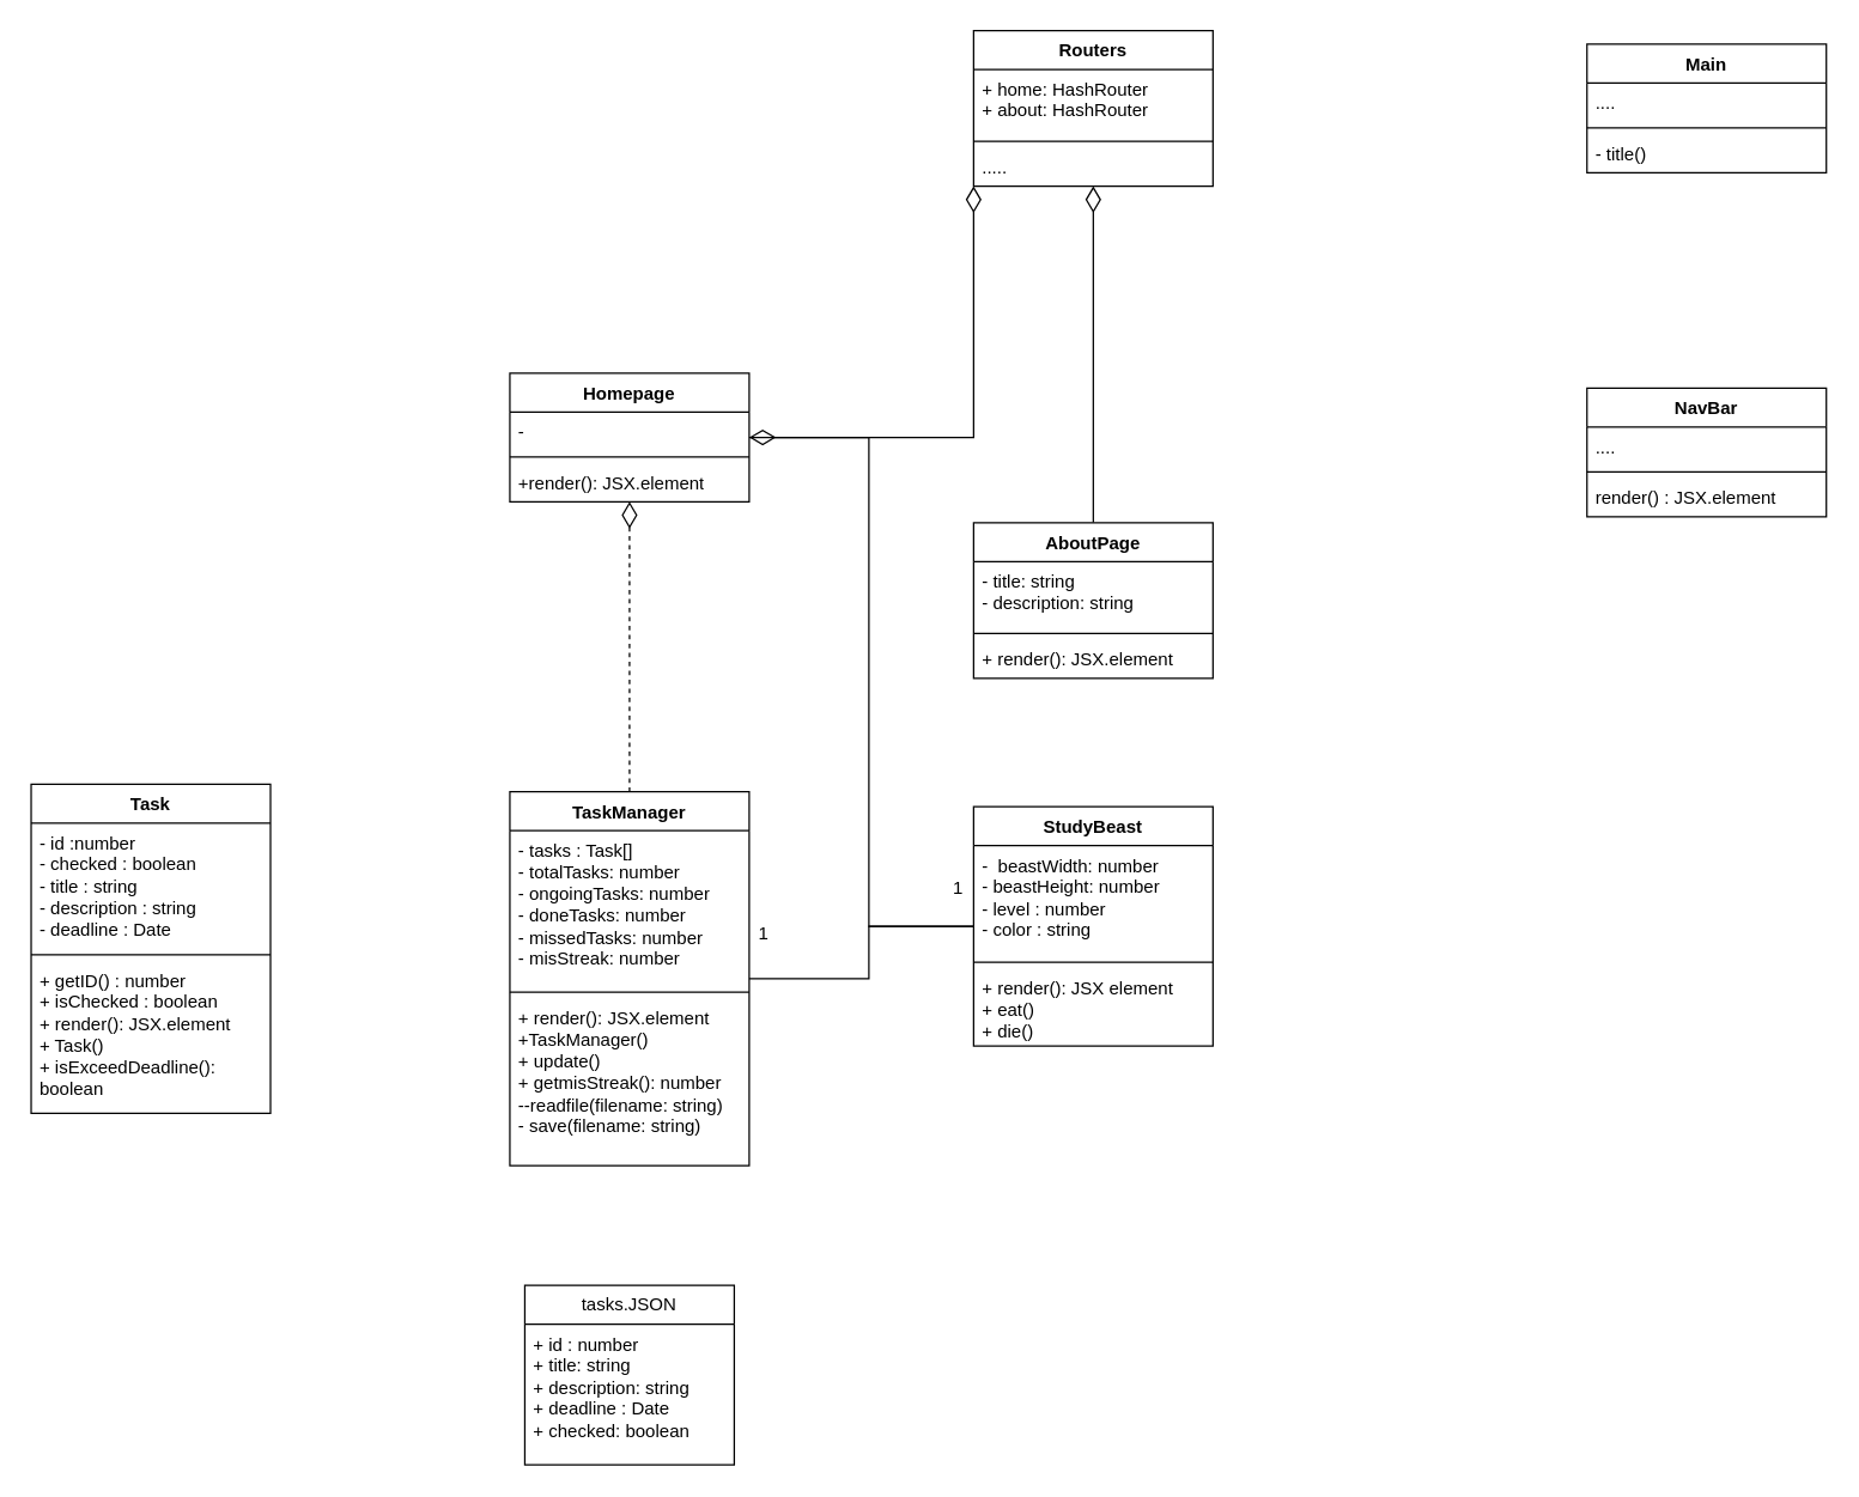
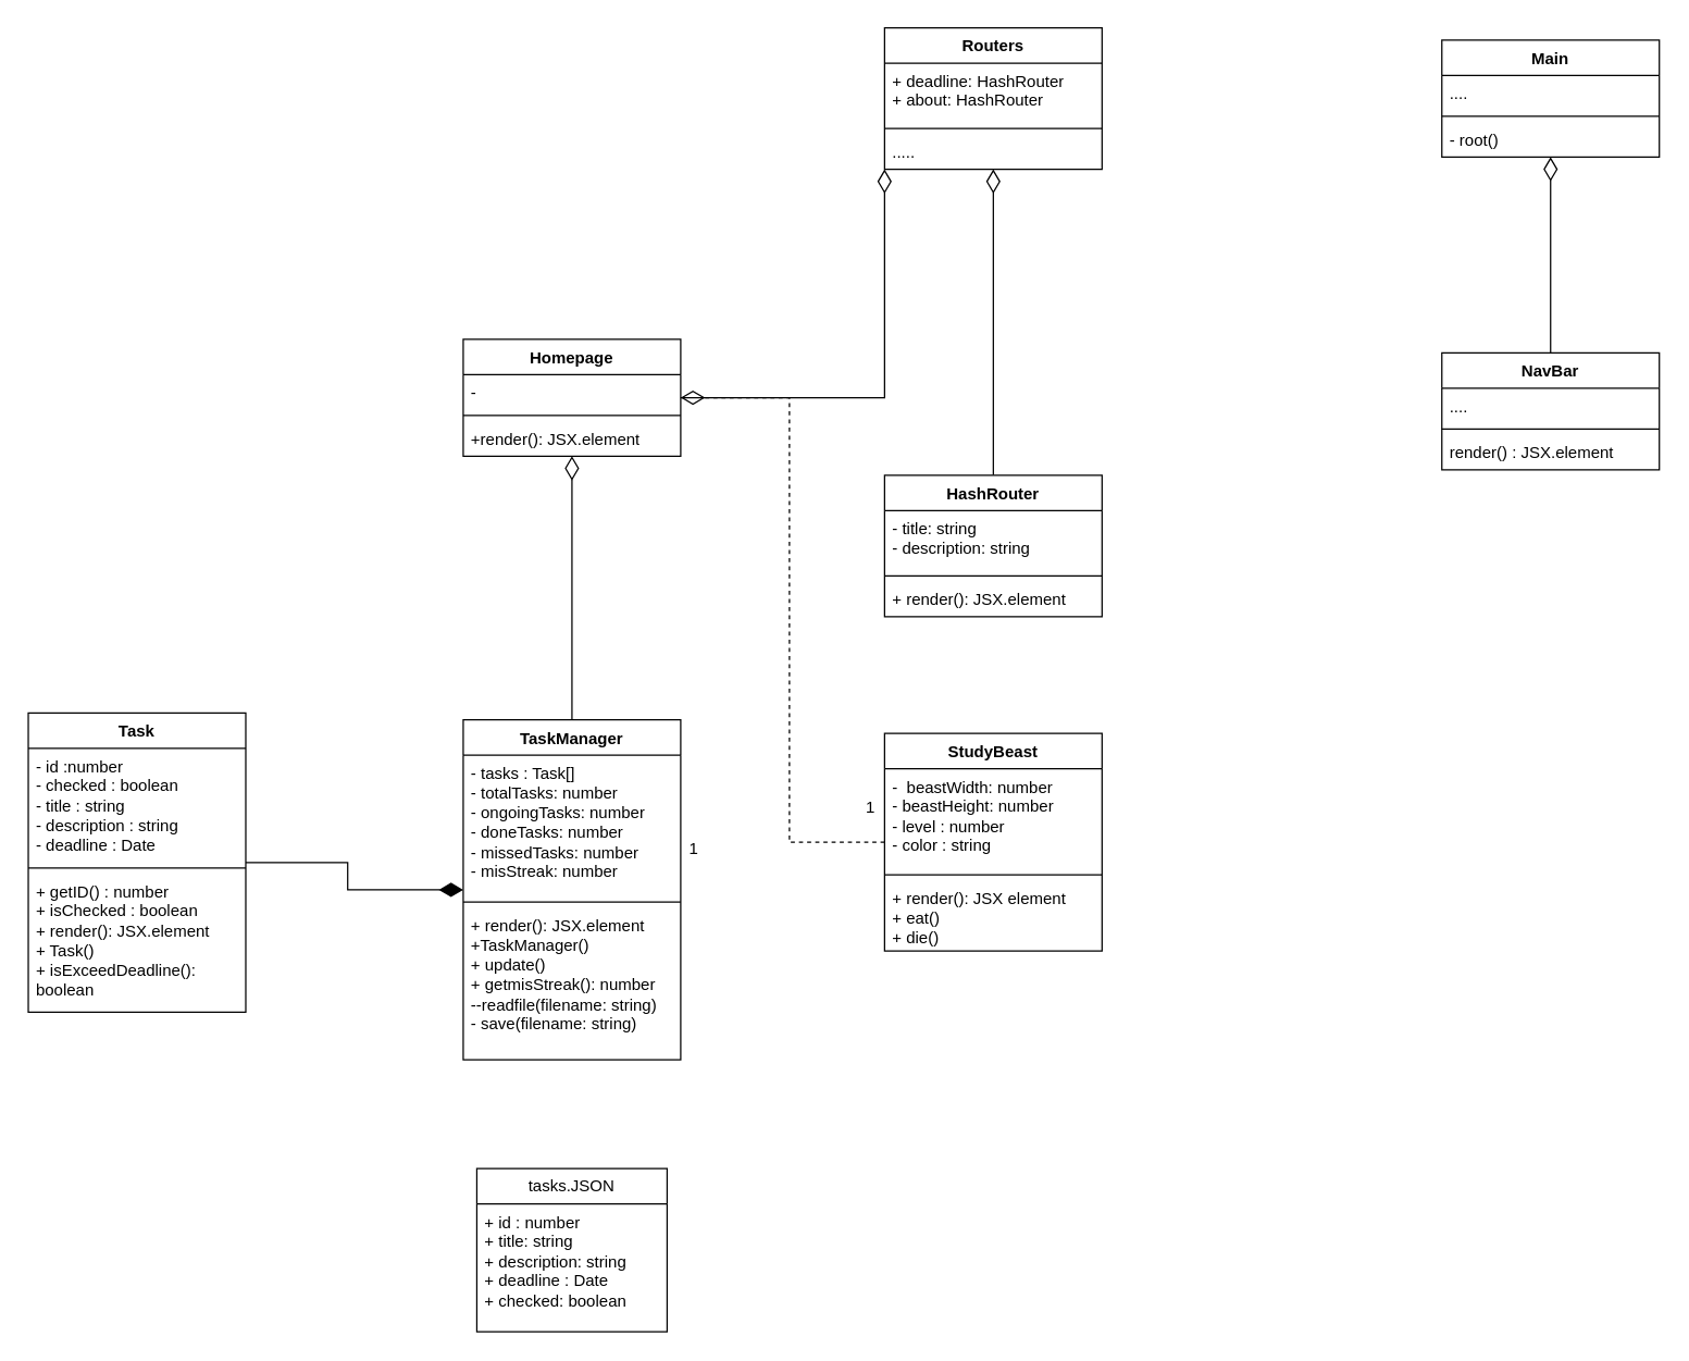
  <mxCell id="0" />
  <mxCell id="1" parent="0" />
+ <mxCell id="2" style="edgeStyle=orthogonalEdgeStyle;rounded=0;orthogonalLoop=1;jettySize=auto;html=1;entryX=0;entryY=0.5;entryDx=0;entryDy=0;endArrow=diamondThin;endFill=1;endSize=15;" parent="1" source="3" target="8" edge="1"><mxGeometry relative="1" as="geometry" /></mxCell>
  <mxCell id="3" value="Task" style="swimlane;fontStyle=1;align=center;verticalAlign=top;childLayout=stackLayout;horizontal=1;startSize=26;horizontalStack=0;resizeParent=1;resizeParentMax=0;resizeLast=0;collapsible=1;marginBottom=0;whiteSpace=wrap;html=1;" parent="1" vertex="1"><mxGeometry x="20" y="524" width="160" height="220" as="geometry" /></mxCell>
  <mxCell id="4" value="- id :number&lt;div&gt;- checked : boolean&lt;/div&gt;&lt;div&gt;- title : string&lt;/div&gt;&lt;div&gt;- description : string&lt;/div&gt;&lt;div&gt;- deadline : Date&lt;/div&gt;" style="text;strokeColor=none;fillColor=none;align=left;verticalAlign=top;spacingLeft=4;spacingRight=4;overflow=hidden;rotatable=0;points=[[0,0.5],[1,0.5]];portConstraint=eastwest;whiteSpace=wrap;html=1;" parent="3" vertex="1"><mxGeometry y="26" width="160" height="84" as="geometry" /></mxCell>
  <mxCell id="5" value="" style="line;strokeWidth=1;fillColor=none;align=left;verticalAlign=middle;spacingTop=-1;spacingLeft=3;spacingRight=3;rotatable=0;labelPosition=right;points=[];portConstraint=eastwest;strokeColor=inherit;" parent="3" vertex="1"><mxGeometry y="110" width="160" height="8" as="geometry" /></mxCell>
  <mxCell id="6" value="+ getID() : number&lt;div&gt;+ isChecked : boolean&amp;nbsp;&lt;/div&gt;&lt;div&gt;+ render():&amp;nbsp;&lt;span style=&quot;background-color: transparent; color: light-dark(rgb(0, 0, 0), rgb(255, 255, 255));&quot;&gt;JSX.element&lt;/span&gt;&lt;/div&gt;&lt;div&gt;+ Task()&amp;nbsp;&lt;/div&gt;&lt;div&gt;+ isExceedDeadline(): boolean&lt;/div&gt;" style="text;strokeColor=none;fillColor=none;align=left;verticalAlign=top;spacingLeft=4;spacingRight=4;overflow=hidden;rotatable=0;points=[[0,0.5],[1,0.5]];portConstraint=eastwest;whiteSpace=wrap;html=1;" parent="3" vertex="1"><mxGeometry y="118" width="160" height="102" as="geometry" /></mxCell>
- <mxCell id="7" style="edgeStyle=orthogonalEdgeStyle;rounded=0;orthogonalLoop=1;jettySize=auto;html=1;entryX=0.5;entryY=1;entryDx=0;entryDy=0;endArrow=diamondThin;endFill=0;endSize=15;dashed=1;" parent="1" source="8" target="13" edge="1"><mxGeometry relative="1" as="geometry" /></mxCell>
+ <mxCell id="7" style="edgeStyle=orthogonalEdgeStyle;rounded=0;orthogonalLoop=1;jettySize=auto;html=1;entryX=0.5;entryY=1;entryDx=0;entryDy=0;endArrow=diamondThin;endFill=0;endSize=15;" parent="1" source="8" target="13" edge="1"><mxGeometry relative="1" as="geometry" /></mxCell>
  <mxCell id="8" value="TaskManager" style="swimlane;fontStyle=1;align=center;verticalAlign=top;childLayout=stackLayout;horizontal=1;startSize=26;horizontalStack=0;resizeParent=1;resizeParentMax=0;resizeLast=0;collapsible=1;marginBottom=0;whiteSpace=wrap;html=1;" parent="1" vertex="1"><mxGeometry x="340" y="529" width="160" height="250" as="geometry" /></mxCell>
  <mxCell id="9" value="- tasks : Task[]&lt;div&gt;- totalTasks: number&lt;/div&gt;&lt;div&gt;- ongoingTasks: number&lt;/div&gt;&lt;div&gt;- doneTasks: number&lt;/div&gt;&lt;div&gt;- missedTasks: number&lt;/div&gt;&lt;div&gt;- misStreak: number&lt;/div&gt;" style="text;strokeColor=none;fillColor=none;align=left;verticalAlign=top;spacingLeft=4;spacingRight=4;overflow=hidden;rotatable=0;points=[[0,0.5],[1,0.5]];portConstraint=eastwest;whiteSpace=wrap;html=1;" parent="8" vertex="1"><mxGeometry y="26" width="160" height="104" as="geometry" /></mxCell>
  <mxCell id="10" value="" style="line;strokeWidth=1;fillColor=none;align=left;verticalAlign=middle;spacingTop=-1;spacingLeft=3;spacingRight=3;rotatable=0;labelPosition=right;points=[];portConstraint=eastwest;strokeColor=inherit;" parent="8" vertex="1"><mxGeometry y="130" width="160" height="8" as="geometry" /></mxCell>
  <mxCell id="11" value="+ render(): JSX.element&lt;div&gt;+TaskManager()&lt;/div&gt;&lt;div&gt;+ update()&amp;nbsp;&lt;/div&gt;&lt;div&gt;+ getmisStreak(): number&lt;/div&gt;&lt;div&gt;--readfile(filename: string)&lt;/div&gt;&lt;div&gt;- save(filename: string)&lt;/div&gt;" style="text;strokeColor=none;fillColor=none;align=left;verticalAlign=top;spacingLeft=4;spacingRight=4;overflow=hidden;rotatable=0;points=[[0,0.5],[1,0.5]];portConstraint=eastwest;whiteSpace=wrap;html=1;" parent="8" vertex="1"><mxGeometry y="138" width="160" height="112" as="geometry" /></mxCell>
  <mxCell id="12" style="edgeStyle=orthogonalEdgeStyle;rounded=0;orthogonalLoop=1;jettySize=auto;html=1;entryX=0;entryY=1;entryDx=0;entryDy=0;endArrow=diamondThin;endFill=0;endSize=15;" parent="1" source="13" target="17" edge="1"><mxGeometry relative="1" as="geometry" /></mxCell>
  <mxCell id="13" value="Homepage" style="swimlane;fontStyle=1;align=center;verticalAlign=top;childLayout=stackLayout;horizontal=1;startSize=26;horizontalStack=0;resizeParent=1;resizeParentMax=0;resizeLast=0;collapsible=1;marginBottom=0;whiteSpace=wrap;html=1;" parent="1" vertex="1"><mxGeometry x="340" y="249" width="160" height="86" as="geometry" /></mxCell>
  <mxCell id="14" value="-" style="text;strokeColor=none;fillColor=none;align=left;verticalAlign=top;spacingLeft=4;spacingRight=4;overflow=hidden;rotatable=0;points=[[0,0.5],[1,0.5]];portConstraint=eastwest;whiteSpace=wrap;html=1;" parent="13" vertex="1"><mxGeometry y="26" width="160" height="26" as="geometry" /></mxCell>
  <mxCell id="15" value="" style="line;strokeWidth=1;fillColor=none;align=left;verticalAlign=middle;spacingTop=-1;spacingLeft=3;spacingRight=3;rotatable=0;labelPosition=right;points=[];portConstraint=eastwest;strokeColor=inherit;" parent="13" vertex="1"><mxGeometry y="52" width="160" height="8" as="geometry" /></mxCell>
  <mxCell id="16" value="+render(): JSX.element" style="text;strokeColor=none;fillColor=none;align=left;verticalAlign=top;spacingLeft=4;spacingRight=4;overflow=hidden;rotatable=0;points=[[0,0.5],[1,0.5]];portConstraint=eastwest;whiteSpace=wrap;html=1;" parent="13" vertex="1"><mxGeometry y="60" width="160" height="26" as="geometry" /></mxCell>
  <mxCell id="17" value="Routers" style="swimlane;fontStyle=1;align=center;verticalAlign=top;childLayout=stackLayout;horizontal=1;startSize=26;horizontalStack=0;resizeParent=1;resizeParentMax=0;resizeLast=0;collapsible=1;marginBottom=0;whiteSpace=wrap;html=1;" parent="1" vertex="1"><mxGeometry x="650" y="20" width="160" height="104" as="geometry" /></mxCell>
- <mxCell id="18" value="+ home: HashRouter&lt;div&gt;+ about:&amp;nbsp;&lt;span style=&quot;background-color: transparent; color: light-dark(rgb(0, 0, 0), rgb(255, 255, 255));&quot;&gt;HashRouter&lt;/span&gt;&lt;/div&gt;" style="text;strokeColor=none;fillColor=none;align=left;verticalAlign=top;spacingLeft=4;spacingRight=4;overflow=hidden;rotatable=0;points=[[0,0.5],[1,0.5]];portConstraint=eastwest;whiteSpace=wrap;html=1;" parent="17" vertex="1"><mxGeometry y="26" width="160" height="44" as="geometry" /></mxCell>
+ <mxCell id="18" value="+ deadline: HashRouter&lt;div&gt;+ about:&amp;nbsp;&lt;span style=&quot;background-color: transparent; color: light-dark(rgb(0, 0, 0), rgb(255, 255, 255));&quot;&gt;HashRouter&lt;/span&gt;&lt;/div&gt;" style="text;strokeColor=none;fillColor=none;align=left;verticalAlign=top;spacingLeft=4;spacingRight=4;overflow=hidden;rotatable=0;points=[[0,0.5],[1,0.5]];portConstraint=eastwest;whiteSpace=wrap;html=1;" parent="17" vertex="1"><mxGeometry y="26" width="160" height="44" as="geometry" /></mxCell>
  <mxCell id="19" value="" style="line;strokeWidth=1;fillColor=none;align=left;verticalAlign=middle;spacingTop=-1;spacingLeft=3;spacingRight=3;rotatable=0;labelPosition=right;points=[];portConstraint=eastwest;strokeColor=inherit;" parent="17" vertex="1"><mxGeometry y="70" width="160" height="8" as="geometry" /></mxCell>
  <mxCell id="20" value="....." style="text;strokeColor=none;fillColor=none;align=left;verticalAlign=top;spacingLeft=4;spacingRight=4;overflow=hidden;rotatable=0;points=[[0,0.5],[1,0.5]];portConstraint=eastwest;whiteSpace=wrap;html=1;" parent="17" vertex="1"><mxGeometry y="78" width="160" height="26" as="geometry" /></mxCell>
- <mxCell id="21" style="edgeStyle=orthogonalEdgeStyle;rounded=0;orthogonalLoop=1;jettySize=auto;html=1;entryX=1;entryY=0.5;entryDx=0;entryDy=0;endArrow=diamondThin;endFill=0;endSize=15;" parent="1" source="23" target="13" edge="1"><mxGeometry relative="1" as="geometry" /></mxCell>
- <mxCell id="22" style="edgeStyle=orthogonalEdgeStyle;rounded=0;orthogonalLoop=1;jettySize=auto;html=1;entryX=1;entryY=0.5;entryDx=0;entryDy=0;endArrow=none;endFill=0;" parent="1" source="23" target="8" edge="1"><mxGeometry relative="1" as="geometry"><Array as="points"><mxPoint x="580" y="619" /><mxPoint x="580" y="654" /></Array></mxGeometry></mxCell>
+ <mxCell id="21" style="edgeStyle=orthogonalEdgeStyle;rounded=0;orthogonalLoop=1;jettySize=auto;html=1;entryX=1;entryY=0.5;entryDx=0;entryDy=0;endArrow=diamondThin;endFill=0;endSize=15;dashed=1;" parent="1" source="23" target="13" edge="1"><mxGeometry relative="1" as="geometry" /></mxCell>
  <mxCell id="23" value="StudyBeast" style="swimlane;fontStyle=1;align=center;verticalAlign=top;childLayout=stackLayout;horizontal=1;startSize=26;horizontalStack=0;resizeParent=1;resizeParentMax=0;resizeLast=0;collapsible=1;marginBottom=0;whiteSpace=wrap;html=1;" parent="1" vertex="1"><mxGeometry x="650" y="539" width="160" height="160" as="geometry" /></mxCell>
  <mxCell id="24" value="-&amp;nbsp; beastWidth: number&lt;div&gt;- beastHeight: number&lt;/div&gt;&lt;div&gt;- level : number&lt;/div&gt;&lt;div&gt;- color : string&lt;/div&gt;&lt;div&gt;&lt;br&gt;&lt;/div&gt;" style="text;strokeColor=none;fillColor=none;align=left;verticalAlign=top;spacingLeft=4;spacingRight=4;overflow=hidden;rotatable=0;points=[[0,0.5],[1,0.5]];portConstraint=eastwest;whiteSpace=wrap;html=1;" parent="23" vertex="1"><mxGeometry y="26" width="160" height="74" as="geometry" /></mxCell>
  <mxCell id="25" value="" style="line;strokeWidth=1;fillColor=none;align=left;verticalAlign=middle;spacingTop=-1;spacingLeft=3;spacingRight=3;rotatable=0;labelPosition=right;points=[];portConstraint=eastwest;strokeColor=inherit;" parent="23" vertex="1"><mxGeometry y="100" width="160" height="8" as="geometry" /></mxCell>
  <mxCell id="26" value="+ render(): JSX element&lt;div&gt;+ eat()&lt;/div&gt;&lt;div&gt;+ die()&lt;/div&gt;" style="text;strokeColor=none;fillColor=none;align=left;verticalAlign=top;spacingLeft=4;spacingRight=4;overflow=hidden;rotatable=0;points=[[0,0.5],[1,0.5]];portConstraint=eastwest;whiteSpace=wrap;html=1;" parent="23" vertex="1"><mxGeometry y="108" width="160" height="52" as="geometry" /></mxCell>
  <mxCell id="27" value="Main" style="swimlane;fontStyle=1;align=center;verticalAlign=top;childLayout=stackLayout;horizontal=1;startSize=26;horizontalStack=0;resizeParent=1;resizeParentMax=0;resizeLast=0;collapsible=1;marginBottom=0;whiteSpace=wrap;html=1;" parent="1" vertex="1"><mxGeometry x="1060" width="160" height="86" as="geometry" y="29" /></mxCell>
  <mxCell id="28" value="...." style="text;strokeColor=none;fillColor=none;align=left;verticalAlign=top;spacingLeft=4;spacingRight=4;overflow=hidden;rotatable=0;points=[[0,0.5],[1,0.5]];portConstraint=eastwest;whiteSpace=wrap;html=1;" parent="27" vertex="1"><mxGeometry y="26" width="160" height="26" as="geometry" /></mxCell>
  <mxCell id="29" value="" style="line;strokeWidth=1;fillColor=none;align=left;verticalAlign=middle;spacingTop=-1;spacingLeft=3;spacingRight=3;rotatable=0;labelPosition=right;points=[];portConstraint=eastwest;strokeColor=inherit;" parent="27" vertex="1"><mxGeometry y="52" width="160" height="8" as="geometry" /></mxCell>
- <mxCell id="30" value="- title()" style="text;strokeColor=none;fillColor=none;align=left;verticalAlign=top;spacingLeft=4;spacingRight=4;overflow=hidden;rotatable=0;points=[[0,0.5],[1,0.5]];portConstraint=eastwest;whiteSpace=wrap;html=1;" parent="27" vertex="1"><mxGeometry y="60" width="160" height="26" as="geometry" /></mxCell>
+ <mxCell id="30" value="- root()" style="text;strokeColor=none;fillColor=none;align=left;verticalAlign=top;spacingLeft=4;spacingRight=4;overflow=hidden;rotatable=0;points=[[0,0.5],[1,0.5]];portConstraint=eastwest;whiteSpace=wrap;html=1;" parent="27" vertex="1"><mxGeometry y="60" width="160" height="26" as="geometry" /></mxCell>
  <mxCell id="31" style="edgeStyle=orthogonalEdgeStyle;rounded=0;orthogonalLoop=1;jettySize=auto;html=1;endArrow=diamondThin;endFill=0;endSize=15;" parent="1" source="32" target="17" edge="1"><mxGeometry relative="1" as="geometry" /></mxCell>
- <mxCell id="32" value="AboutPage" style="swimlane;fontStyle=1;align=center;verticalAlign=top;childLayout=stackLayout;horizontal=1;startSize=26;horizontalStack=0;resizeParent=1;resizeParentMax=0;resizeLast=0;collapsible=1;marginBottom=0;whiteSpace=wrap;html=1;" parent="1" vertex="1"><mxGeometry x="650" y="349" width="160" height="104" as="geometry" /></mxCell>
+ <mxCell id="32" value="HashRouter" style="swimlane;fontStyle=1;align=center;verticalAlign=top;childLayout=stackLayout;horizontal=1;startSize=26;horizontalStack=0;resizeParent=1;resizeParentMax=0;resizeLast=0;collapsible=1;marginBottom=0;whiteSpace=wrap;html=1;" parent="1" vertex="1"><mxGeometry x="650" y="349" width="160" height="104" as="geometry" /></mxCell>
  <mxCell id="33" value="- title: string&lt;div&gt;- description: string&lt;/div&gt;" style="text;strokeColor=none;fillColor=none;align=left;verticalAlign=top;spacingLeft=4;spacingRight=4;overflow=hidden;rotatable=0;points=[[0,0.5],[1,0.5]];portConstraint=eastwest;whiteSpace=wrap;html=1;" parent="32" vertex="1"><mxGeometry y="26" width="160" height="44" as="geometry" /></mxCell>
  <mxCell id="34" value="" style="line;strokeWidth=1;fillColor=none;align=left;verticalAlign=middle;spacingTop=-1;spacingLeft=3;spacingRight=3;rotatable=0;labelPosition=right;points=[];portConstraint=eastwest;strokeColor=inherit;" parent="32" vertex="1"><mxGeometry y="70" width="160" height="8" as="geometry" /></mxCell>
  <mxCell id="35" value="+ render(): JSX.element" style="text;strokeColor=none;fillColor=none;align=left;verticalAlign=top;spacingLeft=4;spacingRight=4;overflow=hidden;rotatable=0;points=[[0,0.5],[1,0.5]];portConstraint=eastwest;whiteSpace=wrap;html=1;" parent="32" vertex="1"><mxGeometry y="78" width="160" height="26" as="geometry" /></mxCell>
+ <mxCell id="36" style="edgeStyle=orthogonalEdgeStyle;rounded=0;orthogonalLoop=1;jettySize=auto;html=1;endArrow=diamondThin;endFill=0;endSize=15;" parent="1" source="37" target="27" edge="1"><mxGeometry relative="1" as="geometry" /></mxCell>
  <mxCell id="37" value="NavBar" style="swimlane;fontStyle=1;align=center;verticalAlign=top;childLayout=stackLayout;horizontal=1;startSize=26;horizontalStack=0;resizeParent=1;resizeParentMax=0;resizeLast=0;collapsible=1;marginBottom=0;whiteSpace=wrap;html=1;" parent="1" vertex="1"><mxGeometry x="1060" y="259" width="160" height="86" as="geometry" /></mxCell>
  <mxCell id="38" value="...." style="text;strokeColor=none;fillColor=none;align=left;verticalAlign=top;spacingLeft=4;spacingRight=4;overflow=hidden;rotatable=0;points=[[0,0.5],[1,0.5]];portConstraint=eastwest;whiteSpace=wrap;html=1;" parent="37" vertex="1"><mxGeometry y="26" width="160" height="26" as="geometry" /></mxCell>
  <mxCell id="39" value="" style="line;strokeWidth=1;fillColor=none;align=left;verticalAlign=middle;spacingTop=-1;spacingLeft=3;spacingRight=3;rotatable=0;labelPosition=right;points=[];portConstraint=eastwest;strokeColor=inherit;" parent="37" vertex="1"><mxGeometry y="52" width="160" height="8" as="geometry" /></mxCell>
  <mxCell id="40" value="render() : JSX.element" style="text;strokeColor=none;fillColor=none;align=left;verticalAlign=top;spacingLeft=4;spacingRight=4;overflow=hidden;rotatable=0;points=[[0,0.5],[1,0.5]];portConstraint=eastwest;whiteSpace=wrap;html=1;" parent="37" vertex="1"><mxGeometry y="60" width="160" height="26" as="geometry" /></mxCell>
  <mxCell id="41" value="1" style="text;html=1;whiteSpace=wrap;strokeColor=none;fillColor=none;align=center;verticalAlign=middle;rounded=0;" parent="1" vertex="1"><mxGeometry x="610" y="579" width="60" height="30" as="geometry" /></mxCell>
  <mxCell id="42" value="1" style="text;html=1;whiteSpace=wrap;strokeColor=none;fillColor=none;align=center;verticalAlign=middle;rounded=0;" parent="1" vertex="1"><mxGeometry x="480" y="609" width="60" height="30" as="geometry" /></mxCell>
  <mxCell id="43" value="tasks.JSON" style="swimlane;fontStyle=0;childLayout=stackLayout;horizontal=1;startSize=26;fillColor=none;horizontalStack=0;resizeParent=1;resizeParentMax=0;resizeLast=0;collapsible=1;marginBottom=0;whiteSpace=wrap;html=1;" parent="1" vertex="1"><mxGeometry x="350" y="859" width="140" height="120" as="geometry" /></mxCell>
  <mxCell id="44" value="+ id : number&lt;div&gt;+ title: string&lt;/div&gt;&lt;div&gt;+ description: string&lt;div&gt;+ deadline : Date&lt;/div&gt;&lt;div&gt;+ checked: boolean&lt;/div&gt;&lt;/div&gt;" style="text;strokeColor=none;fillColor=none;align=left;verticalAlign=top;spacingLeft=4;spacingRight=4;overflow=hidden;rotatable=0;points=[[0,0.5],[1,0.5]];portConstraint=eastwest;whiteSpace=wrap;html=1;" parent="43" vertex="1"><mxGeometry y="26" width="140" height="94" as="geometry" /></mxCell>
